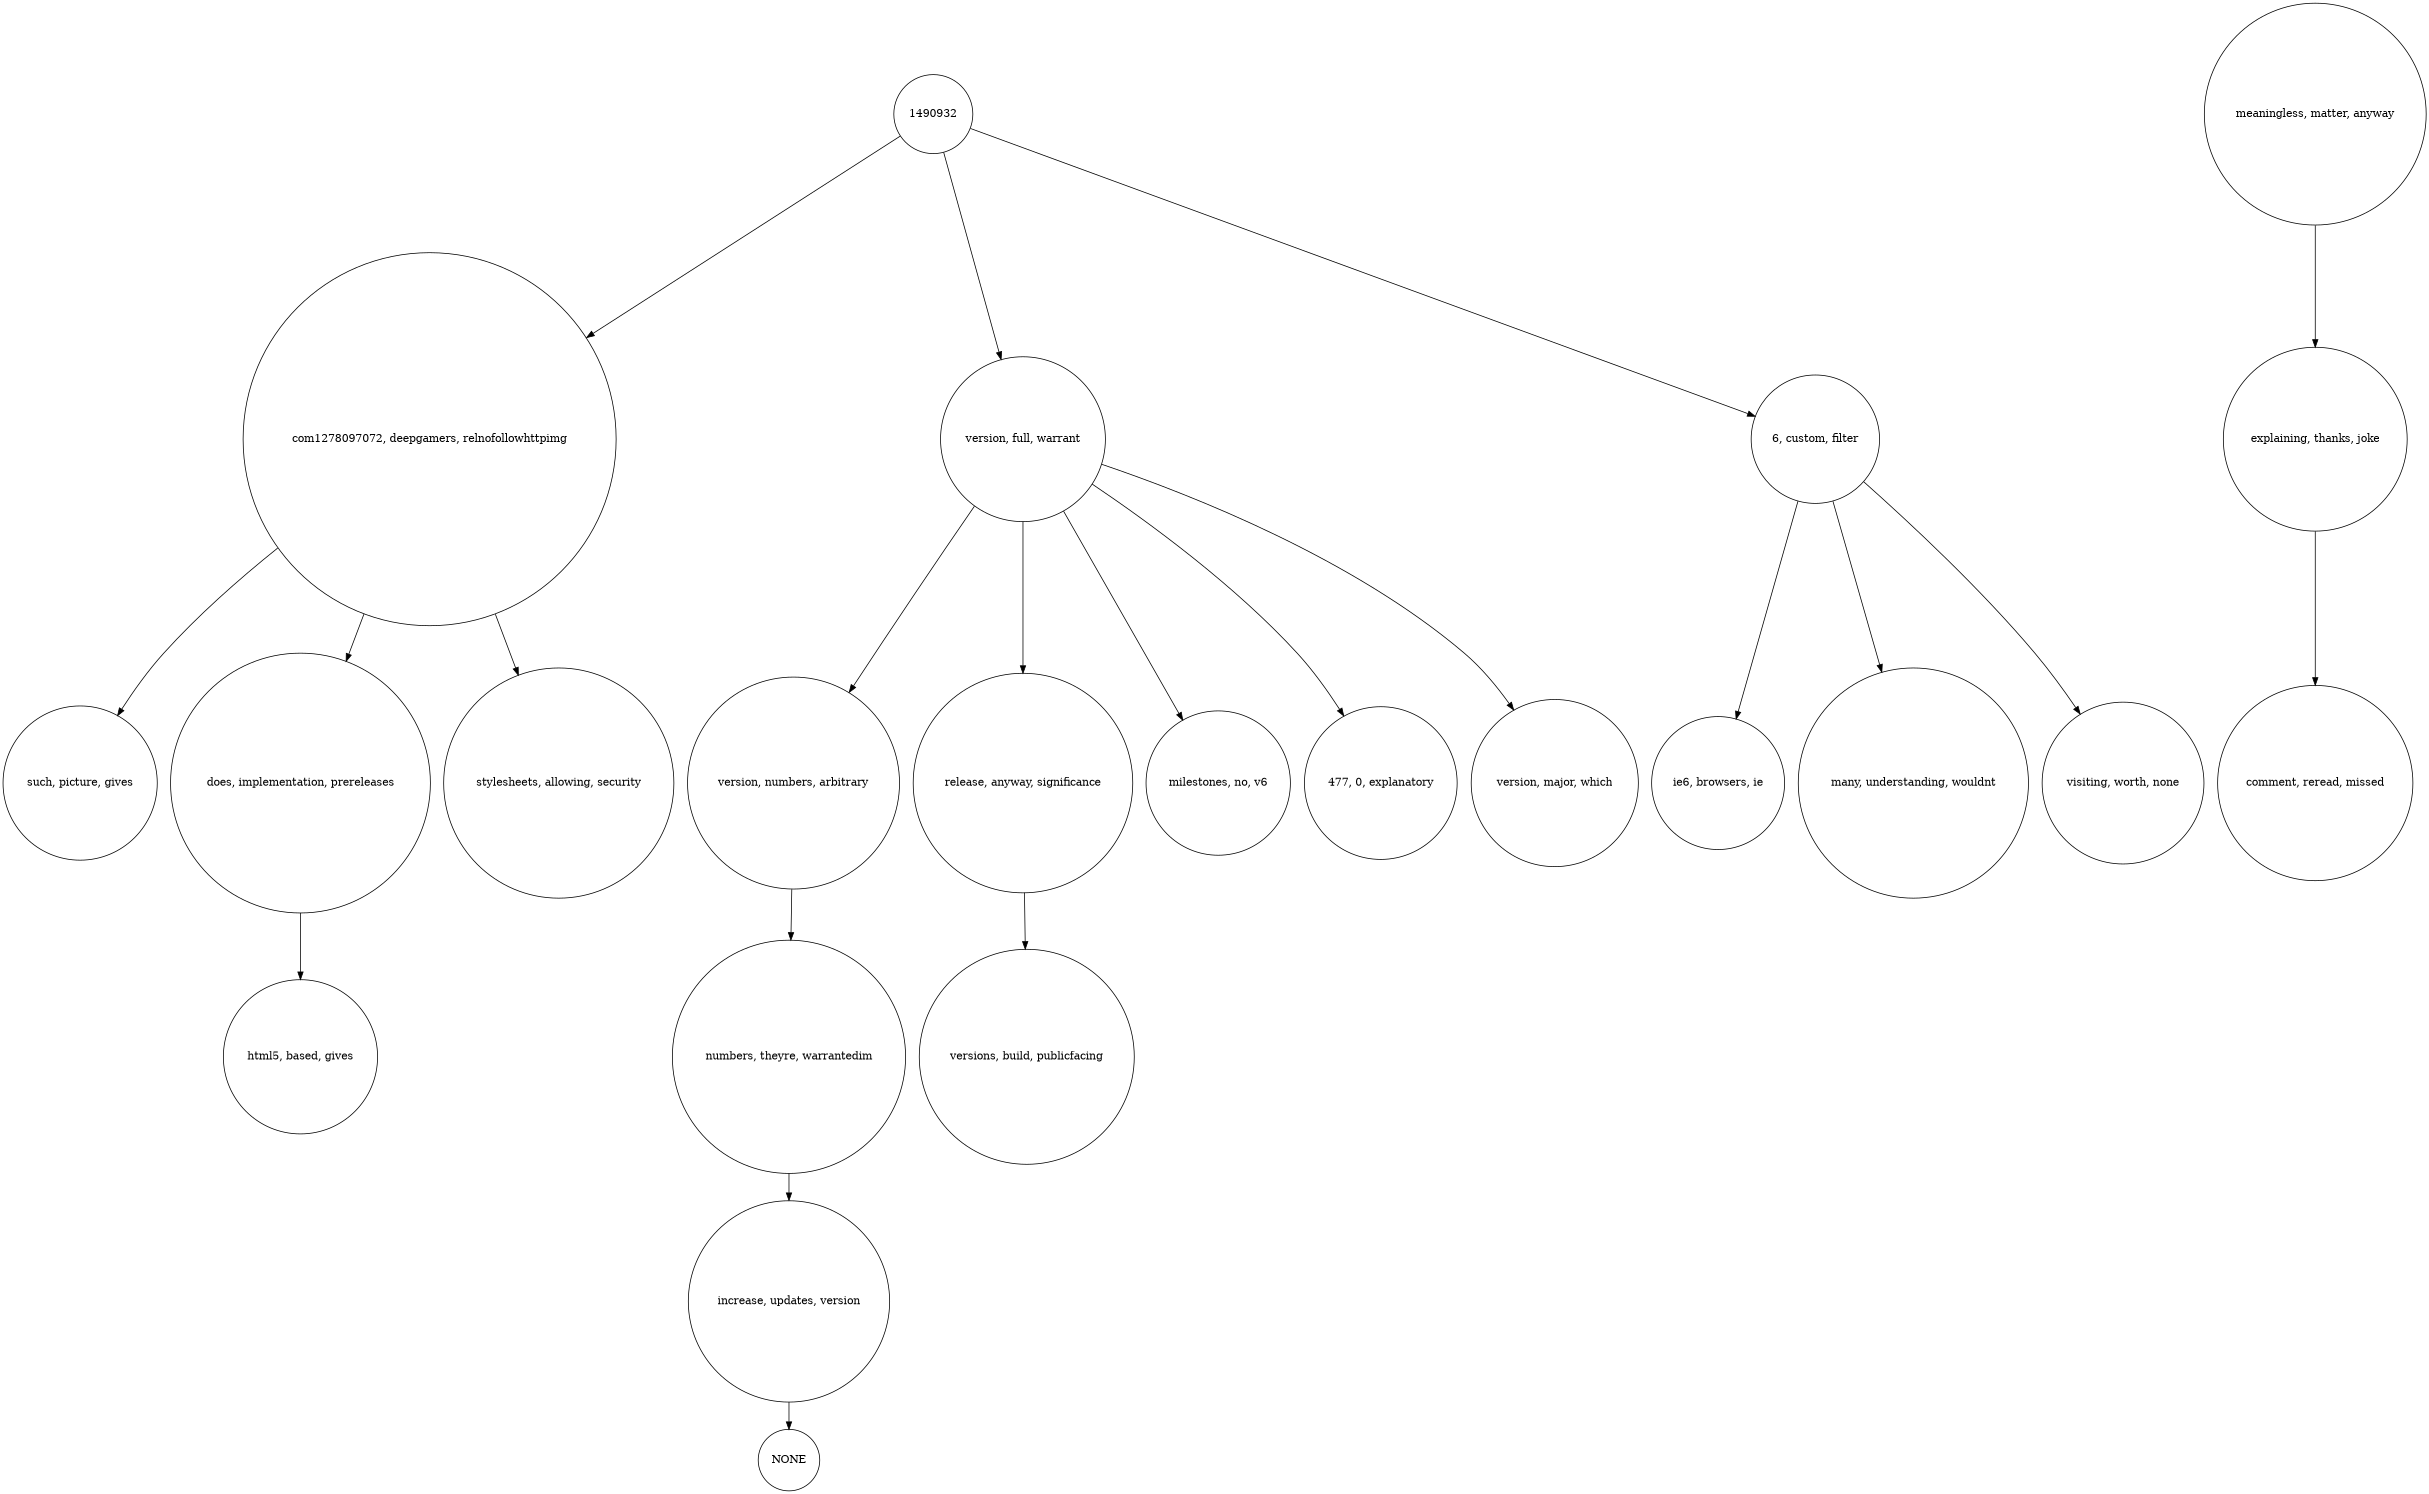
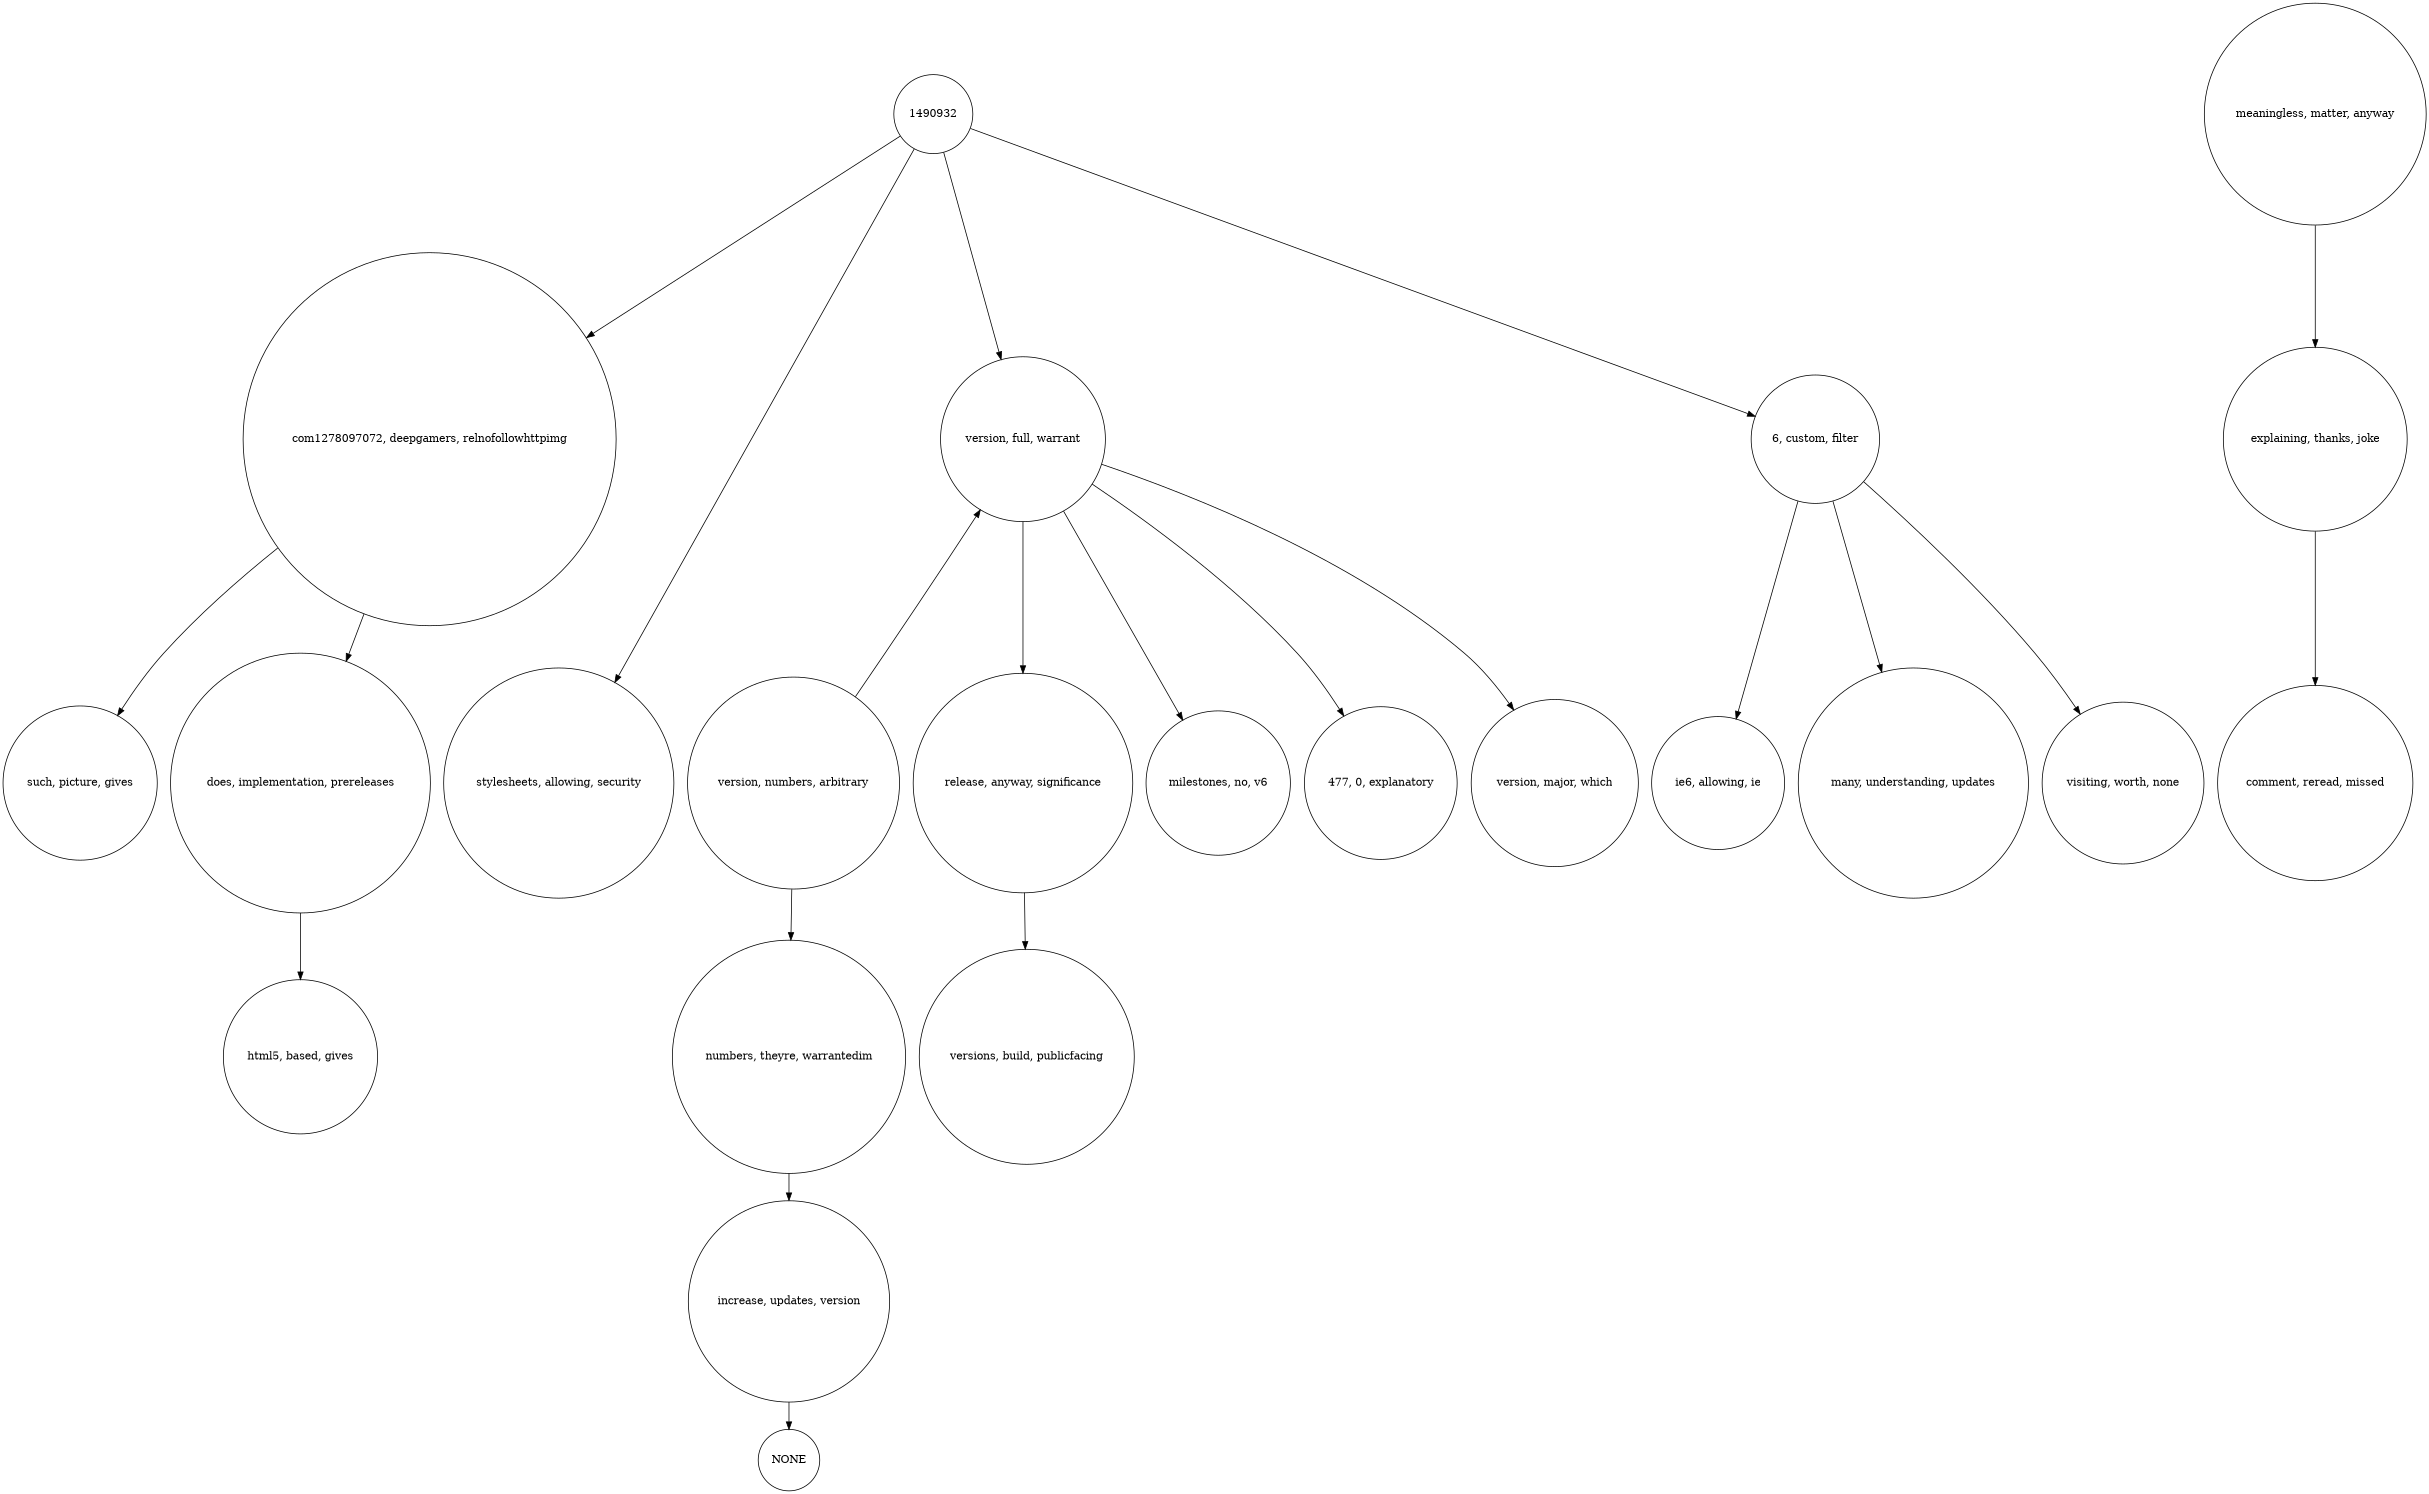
  digraph {
    node [shape=circle]
    n1 [label="such, picture, gives"]
    n2 [label="html5, based, gives"]
    n3 [label="does, implementation, prereleases"]
    n4 [label="com1278097072, deepgamers, relnofollowhttpimg"]
    n5 [label="stylesheets, allowing, security"]
    n6 [label="comment, reread, missed"]
    n7 [label="explaining, thanks, joke"]
    n8 [label="meaningless, matter, anyway"]
    n9 [label=NONE]
    n10 [label="increase, updates, version"]
    n11 [label="numbers, theyre, warrantedim"]
    n12 [label="version, numbers, arbitrary"]
    n13 [label="versions, build, publicfacing"]
    n14 [label="release, anyway, significance"]
    n15 [label="milestones, no, v6"]
    n16 [label="477, 0, explanatory"]
    n17 [label="version, major, which"]
    n18 [label="version, full, warrant"]
-   n19 [label="ie6, browsers, ie"]
-   n20 [label="many, understanding, wouldnt"]
+   n19 [label="ie6, allowing, ie"]
+   n20 [label="many, understanding, updates"]
    n21 [label="visiting, worth, none"]
    n22 [label="6, custom, filter"]
    1490932
    n3 -> n2
    n4 -> n1
    n4 -> n3
    n7 -> n6
    n8 -> n7
    n10 -> n9
    n11 -> n10
    n12 -> n11
    n14 -> n13
-   n18 -> n12
+   n12 -> n18
    n18 -> n14
    n18 -> n15
    n18 -> n16
    n18 -> n17
    n22 -> n19
    n22 -> n20
    n22 -> n21
    1490932 -> n4
-   n4 -> n5
+   1490932 -> n5
    1490932 -> n18
    1490932 -> n22
  }
